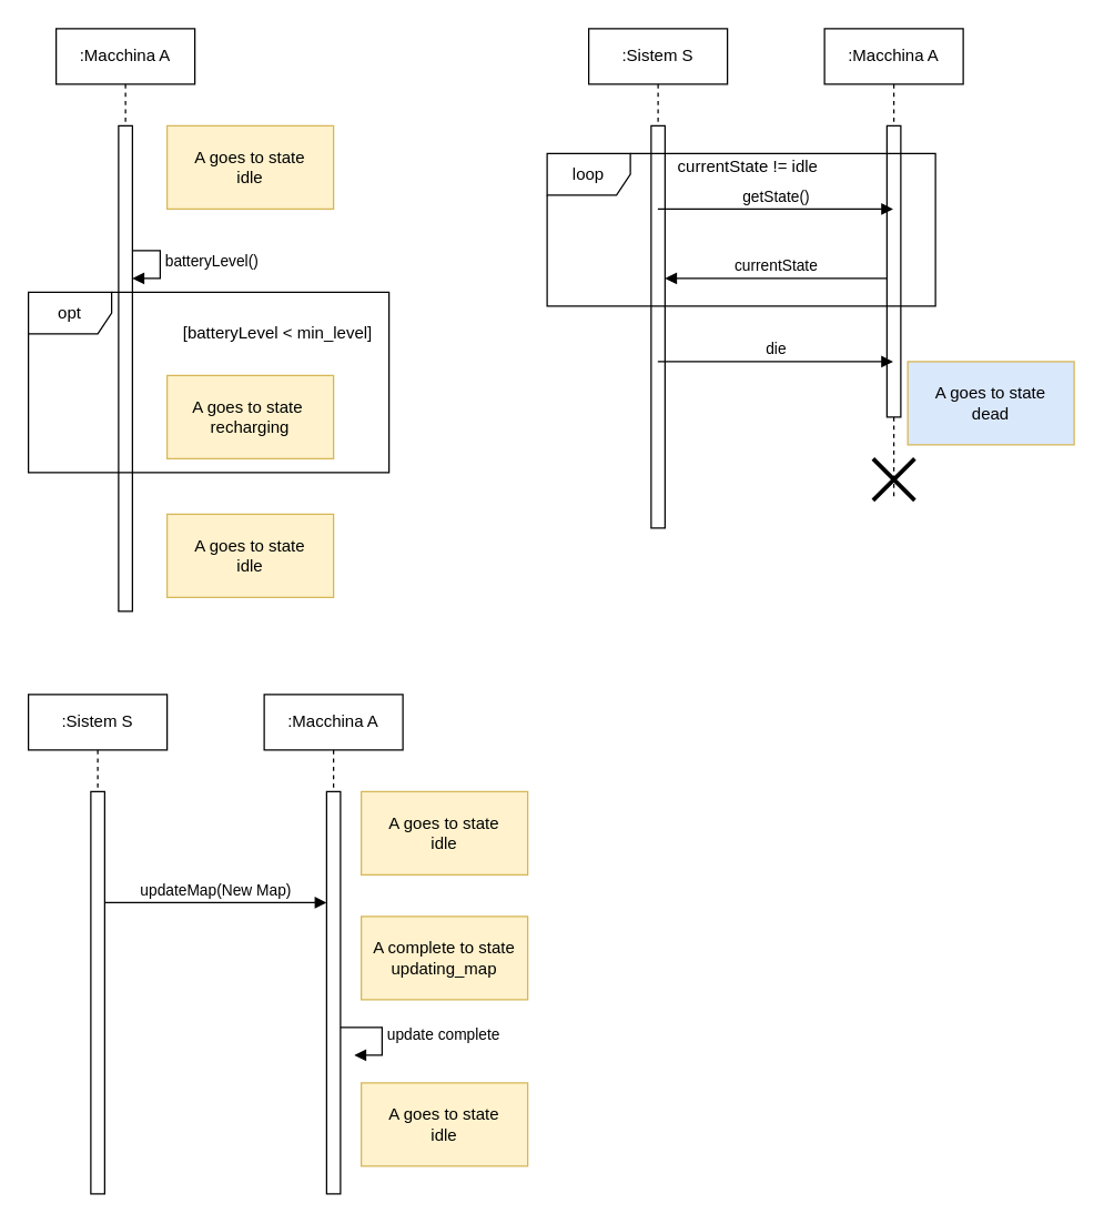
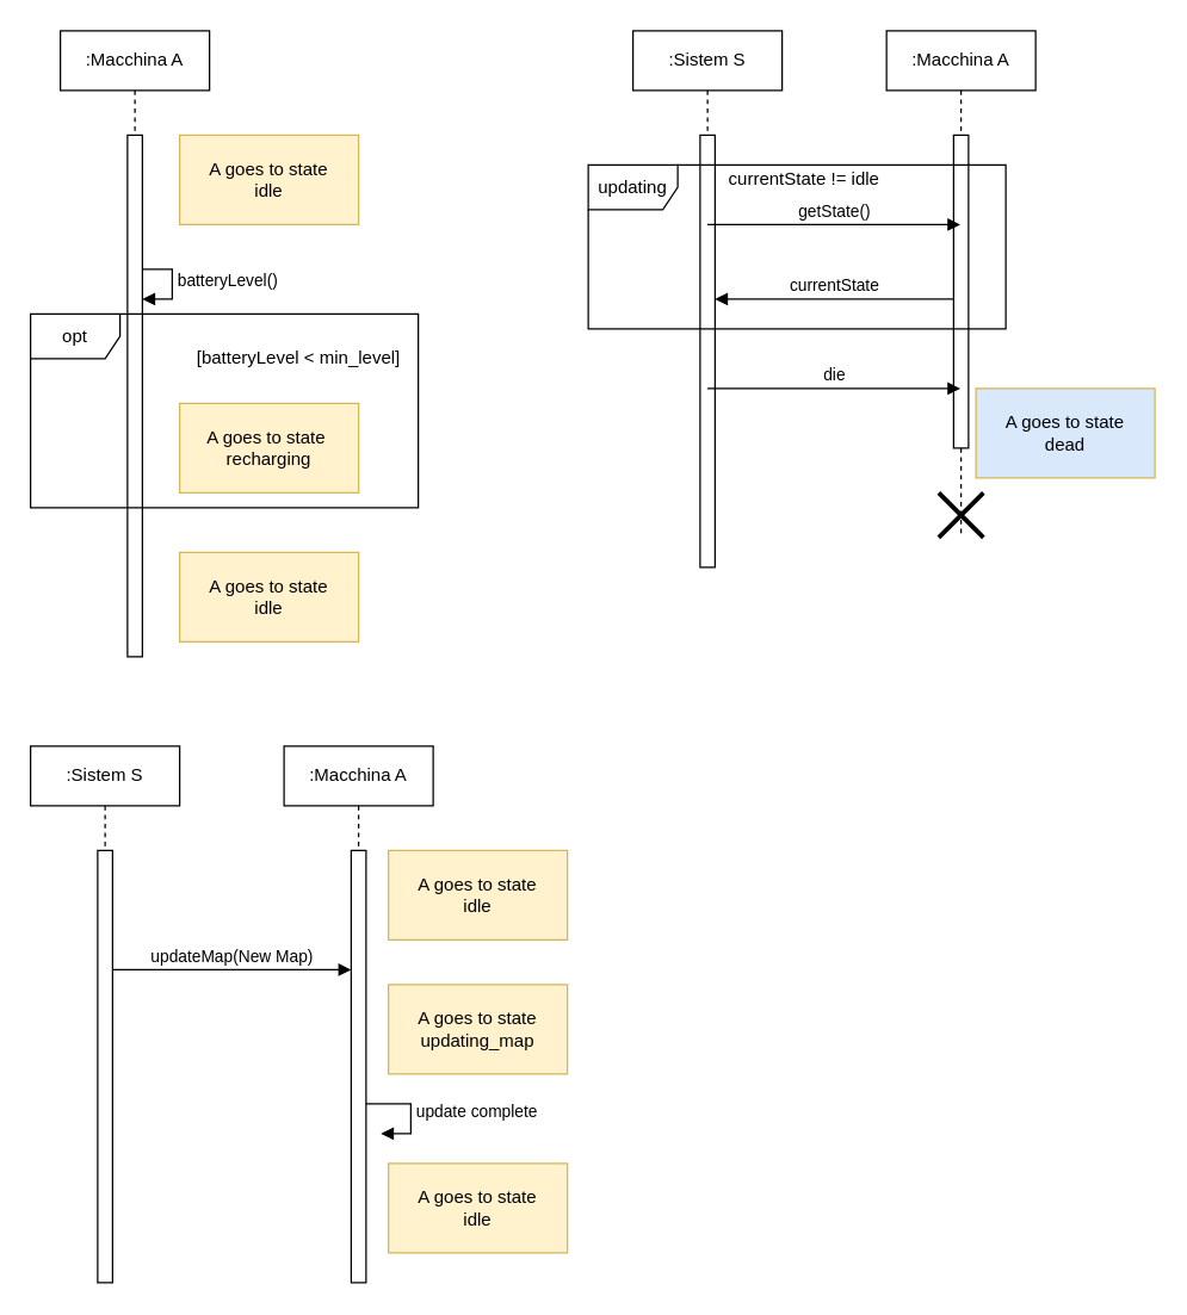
  <mxCell id="0" />
  <mxCell id="1" parent="0" />
  <mxCell id="2" value=":Macchina A" style="shape=umlLifeline;perimeter=lifelinePerimeter;whiteSpace=wrap;html=1;container=1;collapsible=0;recursiveResize=0;outlineConnect=0;" parent="1" vertex="1"><mxGeometry x="40" y="20" width="100" height="420" as="geometry" /></mxCell>
  <mxCell id="3" value="batteryLevel()" style="edgeStyle=orthogonalEdgeStyle;html=1;align=left;spacingLeft=2;endArrow=block;rounded=0;entryX=1;entryY=0;" parent="2" edge="1"><mxGeometry relative="1" as="geometry"><mxPoint x="50" y="160" as="sourcePoint" /><Array as="points"><mxPoint x="75" y="160" /></Array><mxPoint x="55" y="180" as="targetPoint" /></mxGeometry></mxCell>
  <mxCell id="4" value="" style="html=1;points=[];perimeter=orthogonalPerimeter;" parent="2" vertex="1"><mxGeometry x="45" y="70" width="10" height="350" as="geometry" /></mxCell>
  <mxCell id="5" value="A goes to state&lt;br&gt;idle" style="rounded=0;whiteSpace=wrap;html=1;fillColor=#fff2cc;strokeColor=#d6b656;" parent="1" vertex="1"><mxGeometry x="120" y="90" width="120" height="60" as="geometry" /></mxCell>
  <mxCell id="6" value="A goes to state&amp;nbsp;&lt;br&gt;recharging" style="rounded=0;whiteSpace=wrap;html=1;fillColor=#fff2cc;strokeColor=#d6b656;direction=south;" parent="1" vertex="1"><mxGeometry x="120" y="270" width="120" height="60" as="geometry" /></mxCell>
  <mxCell id="7" value="A goes to state&lt;br&gt;idle" style="rounded=0;whiteSpace=wrap;html=1;fillColor=#fff2cc;strokeColor=#d6b656;" parent="1" vertex="1"><mxGeometry x="120" y="370" width="120" height="60" as="geometry" /></mxCell>
  <mxCell id="8" value="opt" style="shape=umlFrame;whiteSpace=wrap;html=1;" parent="1" vertex="1"><mxGeometry x="20" y="210" width="260" height="130" as="geometry" /></mxCell>
  <mxCell id="9" value="[batteryLevel &amp;lt; min_level]" style="text;html=1;strokeColor=none;fillColor=none;align=center;verticalAlign=middle;whiteSpace=wrap;rounded=0;" parent="1" vertex="1"><mxGeometry x="120" y="230" width="160" height="20" as="geometry" /></mxCell>
  <mxCell id="10" value=":Sistem S" style="shape=umlLifeline;perimeter=lifelinePerimeter;whiteSpace=wrap;html=1;container=1;collapsible=0;recursiveResize=0;outlineConnect=0;" parent="1" vertex="1"><mxGeometry x="424" y="20" width="100" height="360" as="geometry" /></mxCell>
  <mxCell id="11" value="" style="html=1;points=[];perimeter=orthogonalPerimeter;" parent="10" vertex="1"><mxGeometry x="45" y="70" width="10" height="290" as="geometry" /></mxCell>
  <mxCell id="12" value=":Macchina A" style="shape=umlLifeline;perimeter=lifelinePerimeter;whiteSpace=wrap;html=1;container=1;collapsible=0;recursiveResize=0;outlineConnect=0;" parent="1" vertex="1"><mxGeometry x="594" y="20" width="100" height="340" as="geometry" /></mxCell>
  <mxCell id="13" value="" style="html=1;points=[];perimeter=orthogonalPerimeter;" parent="12" vertex="1"><mxGeometry x="45" y="70" width="10" height="210" as="geometry" /></mxCell>
  <mxCell id="14" value="" style="shape=umlDestroy;whiteSpace=wrap;html=1;strokeWidth=3;" parent="12" vertex="1"><mxGeometry x="35" y="310" width="30" height="30" as="geometry" /></mxCell>
  <mxCell id="15" value="getState()" style="html=1;verticalAlign=bottom;endArrow=block;" parent="1" edge="1"><mxGeometry width="80" relative="1" as="geometry"><mxPoint x="473.81" y="150" as="sourcePoint" /><mxPoint x="643.5" y="150" as="targetPoint" /></mxGeometry></mxCell>
  <mxCell id="16" value="currentState" style="html=1;verticalAlign=bottom;endArrow=block;" parent="1" source="13" target="11" edge="1"><mxGeometry width="80" relative="1" as="geometry"><mxPoint x="643.5" y="230" as="sourcePoint" /><mxPoint x="473.81" y="230" as="targetPoint" /><Array as="points"><mxPoint x="604" y="200" /></Array></mxGeometry></mxCell>
  <mxCell id="17" value="die" style="html=1;verticalAlign=bottom;endArrow=block;" parent="1" edge="1"><mxGeometry width="80" relative="1" as="geometry"><mxPoint x="473.81" y="260" as="sourcePoint" /><mxPoint x="643.5" y="260" as="targetPoint" /><Array as="points"><mxPoint x="624" y="260" /></Array></mxGeometry></mxCell>
  <mxCell id="18" value="A goes to state&lt;br&gt;dead" style="rounded=0;whiteSpace=wrap;html=1;fillColor=#dae8fc;strokeColor=#d6b656;" parent="1" vertex="1"><mxGeometry x="654" y="260" width="120" height="60" as="geometry" /></mxCell>
- <mxCell id="19" value="loop" style="shape=umlFrame;whiteSpace=wrap;html=1;" parent="1" vertex="1"><mxGeometry x="394" y="110" width="280" height="110" as="geometry" /></mxCell>
+ <mxCell id="19" value="updating" style="shape=umlFrame;whiteSpace=wrap;html=1;" parent="1" vertex="1"><mxGeometry x="394" y="110" width="280" height="110" as="geometry" /></mxCell>
  <mxCell id="20" value="currentState != idle" style="text;html=1;strokeColor=none;fillColor=none;align=center;verticalAlign=middle;whiteSpace=wrap;rounded=0;" parent="1" vertex="1"><mxGeometry x="484" y="110" width="110" height="20" as="geometry" /></mxCell>
  <mxCell id="21" value=":Sistem S" style="shape=umlLifeline;perimeter=lifelinePerimeter;whiteSpace=wrap;html=1;container=1;collapsible=0;recursiveResize=0;outlineConnect=0;" vertex="1" parent="1"><mxGeometry x="20" y="500" width="100" height="360" as="geometry" /></mxCell>
  <mxCell id="22" value="" style="html=1;points=[];perimeter=orthogonalPerimeter;" vertex="1" parent="21"><mxGeometry x="45" y="70" width="10" height="290" as="geometry" /></mxCell>
  <mxCell id="23" value=":Macchina A" style="shape=umlLifeline;perimeter=lifelinePerimeter;whiteSpace=wrap;html=1;container=1;collapsible=0;recursiveResize=0;outlineConnect=0;" vertex="1" parent="1"><mxGeometry x="190" y="500" width="100" height="360" as="geometry" /></mxCell>
  <mxCell id="24" value="" style="html=1;points=[];perimeter=orthogonalPerimeter;" vertex="1" parent="23"><mxGeometry x="45" y="70" width="10" height="290" as="geometry" /></mxCell>
  <mxCell id="25" value="updateMap(New Map)" style="html=1;verticalAlign=bottom;endArrow=block;" edge="1" parent="1" source="22" target="24"><mxGeometry width="80" relative="1" as="geometry"><mxPoint x="69.81" y="630" as="sourcePoint" /><mxPoint x="239.5" y="630" as="targetPoint" /><Array as="points"><mxPoint x="90" y="650" /></Array></mxGeometry></mxCell>
  <mxCell id="26" value="A goes to state&lt;br&gt;idle" style="rounded=0;whiteSpace=wrap;html=1;fillColor=#fff2cc;strokeColor=#d6b656;" vertex="1" parent="1"><mxGeometry x="260" y="780" width="120" height="60" as="geometry" /></mxCell>
  <mxCell id="27" value="A goes to state&lt;br&gt;idle" style="rounded=0;whiteSpace=wrap;html=1;fillColor=#fff2cc;strokeColor=#d6b656;" vertex="1" parent="1"><mxGeometry x="260" y="570" width="120" height="60" as="geometry" /></mxCell>
- <mxCell id="28" value="A complete to state&lt;br&gt;updating_map" style="rounded=0;whiteSpace=wrap;html=1;fillColor=#fff2cc;strokeColor=#d6b656;" vertex="1" parent="1"><mxGeometry x="260" y="660" width="120" height="60" as="geometry" /></mxCell>
+ <mxCell id="28" value="A goes to state&lt;br&gt;updating_map" style="rounded=0;whiteSpace=wrap;html=1;fillColor=#fff2cc;strokeColor=#d6b656;" vertex="1" parent="1"><mxGeometry x="260" y="660" width="120" height="60" as="geometry" /></mxCell>
  <mxCell id="29" value="update complete" style="edgeStyle=orthogonalEdgeStyle;html=1;align=left;spacingLeft=2;endArrow=block;rounded=0;entryX=1;entryY=0;" edge="1" parent="1" source="24"><mxGeometry relative="1" as="geometry"><mxPoint x="250" y="740" as="sourcePoint" /><Array as="points"><mxPoint x="275" y="740" /><mxPoint x="275" y="760" /></Array><mxPoint x="255" y="760" as="targetPoint" /></mxGeometry></mxCell>
